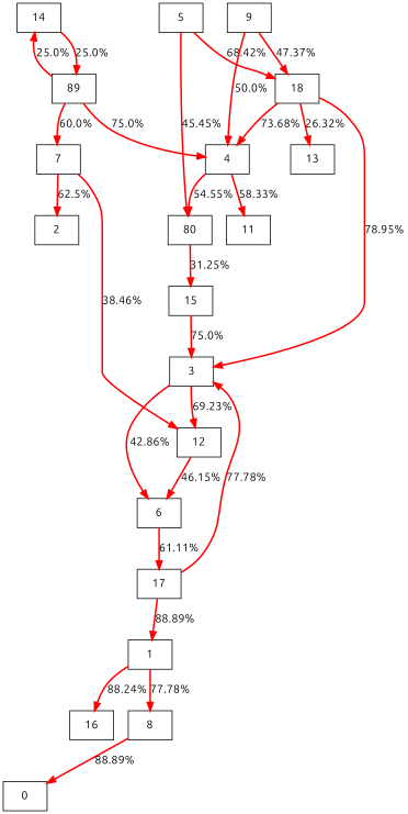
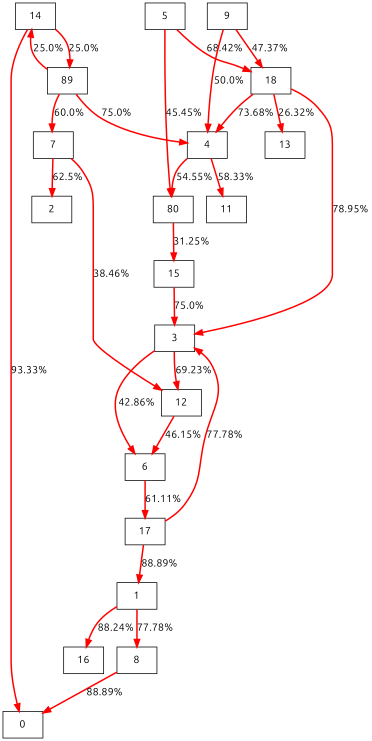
  digraph {
    fontname=Ubuntu
    rankdir=TB
    node [fontname=Ubuntu shape=box]
    edge [color=red fontname=Ubuntu penwidth=2]
    1
    8
    16
    0
    3
    6
    12
    17
    n9 [label=80]
    4
    11
    15
    5
    18
    13
    7
    2
    9
    14
    n20 [label=89]
    1 -> 8 [label="77.78%"]
    1 -> 16 [label="88.24%"]
    8 -> 0 [label="88.89%"]
    3 -> 6 [label="42.86%"]
    3 -> 12 [label="69.23%"]
    6 -> 17 [label="61.11%"]
    12 -> 6 [label="46.15%"]
    17 -> 1 [label="88.89%"]
    17 -> 3 [label="77.78%"]
    n9 -> 15 [label="31.25%"]
    4 -> n9 [label="54.55%"]
    4 -> 11 [label="58.33%"]
    15 -> 3 [label="75.0%"]
    5 -> n9 [label="45.45%"]
    5 -> 18 [label="68.42%"]
    18 -> 3 [label="78.95%"]
    18 -> 4 [label="73.68%"]
    18 -> 13 [label="26.32%"]
    7 -> 12 [label="38.46%"]
    7 -> 2 [label="62.5%"]
    9 -> 4 [label="50.0%"]
    9 -> 18 [label="47.37%"]
+   14 -> 0 [label="93.33%"]
    14 -> n20 [label="25.0%"]
    n20 -> 4 [label="75.0%"]
    n20 -> 7 [label="60.0%"]
    n20 -> 14 [label="25.0%"]
  }
